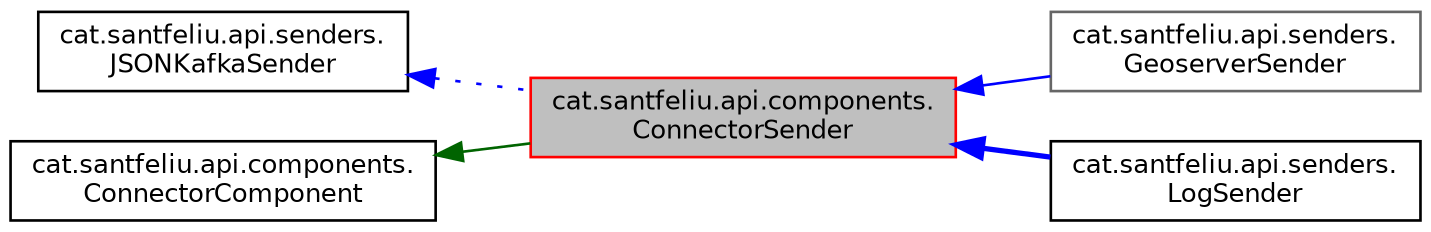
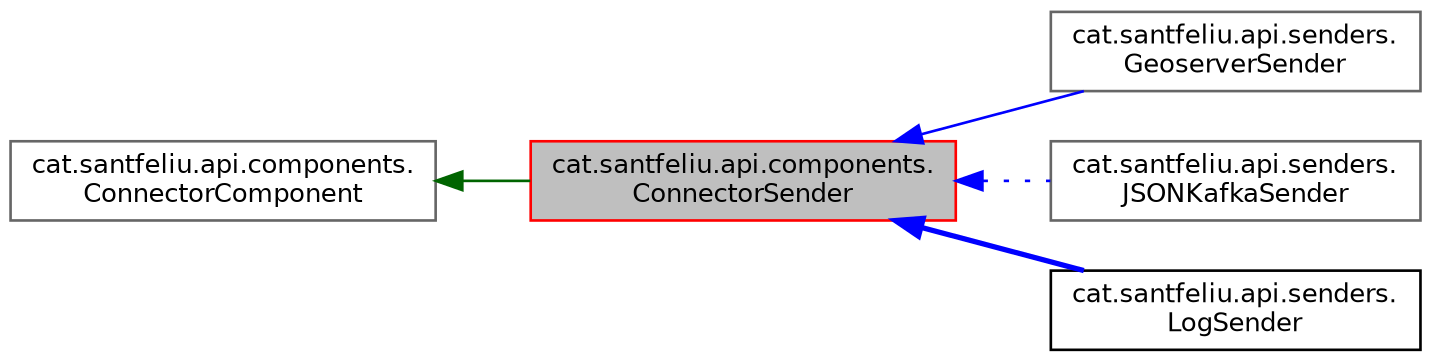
  digraph {
    rankdir=LR
    node [color=gray40 fillcolor=white fontname=Helvetica fontsize=10 shape=record style=filled]
    edge [color=blue dir=back fontname=Helvetica fontsize=10 labelfontname=Helvetica labelfontsize=10 style=solid]
    n1 [color=red fillcolor=grey75 fontcolor=black height=0.2 label="cat.santfeliu.api.components.\lConnectorSender" width=0.4]
    n2 [height=0.2 label="cat.santfeliu.api.senders.\lGeoserverSender" width=0.4]
-   n3 [color=black height=0.2 label="cat.santfeliu.api.senders.\lJSONKafkaSender" width=0.4]
+   n3 [height=0.2 label="cat.santfeliu.api.senders.\lJSONKafkaSender" width=0.4]
    n4 [color=black height=0.2 label="cat.santfeliu.api.senders.\lLogSender" width=0.4]
-   n5 [color=black height=0.2 label="cat.santfeliu.api.components.\lConnectorComponent" width=0.4]
+   n5 [height=0.2 label="cat.santfeliu.api.components.\lConnectorComponent" width=0.4]
    n1 -> n2
-   n3 -> n1 [style=dotted]
+   n1 -> n3 [style=dotted]
    n1 -> n4 [style=bold]
    n5 -> n1 [color=darkgreen]
  }
